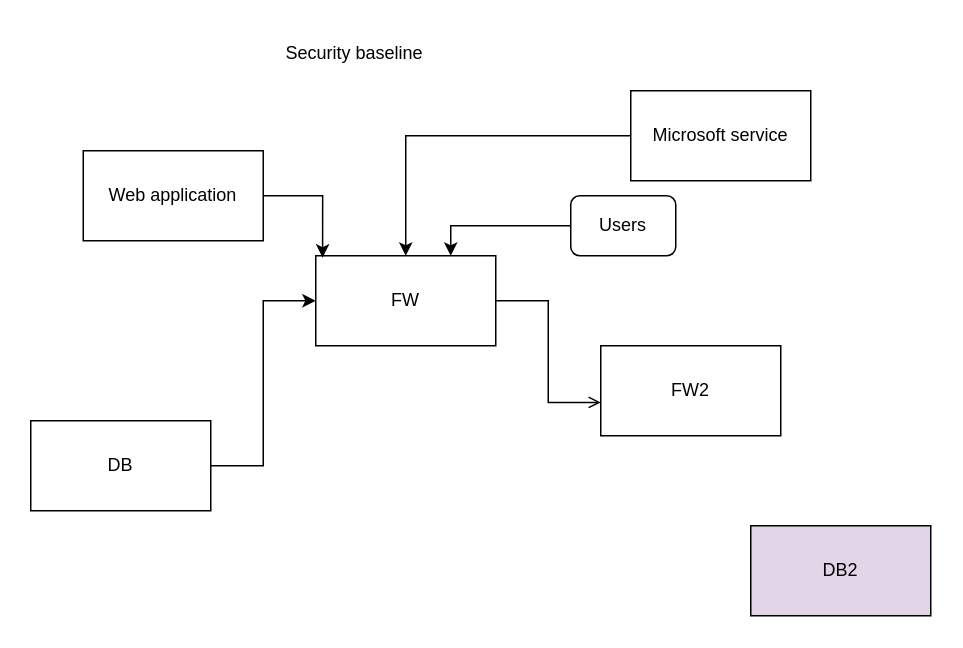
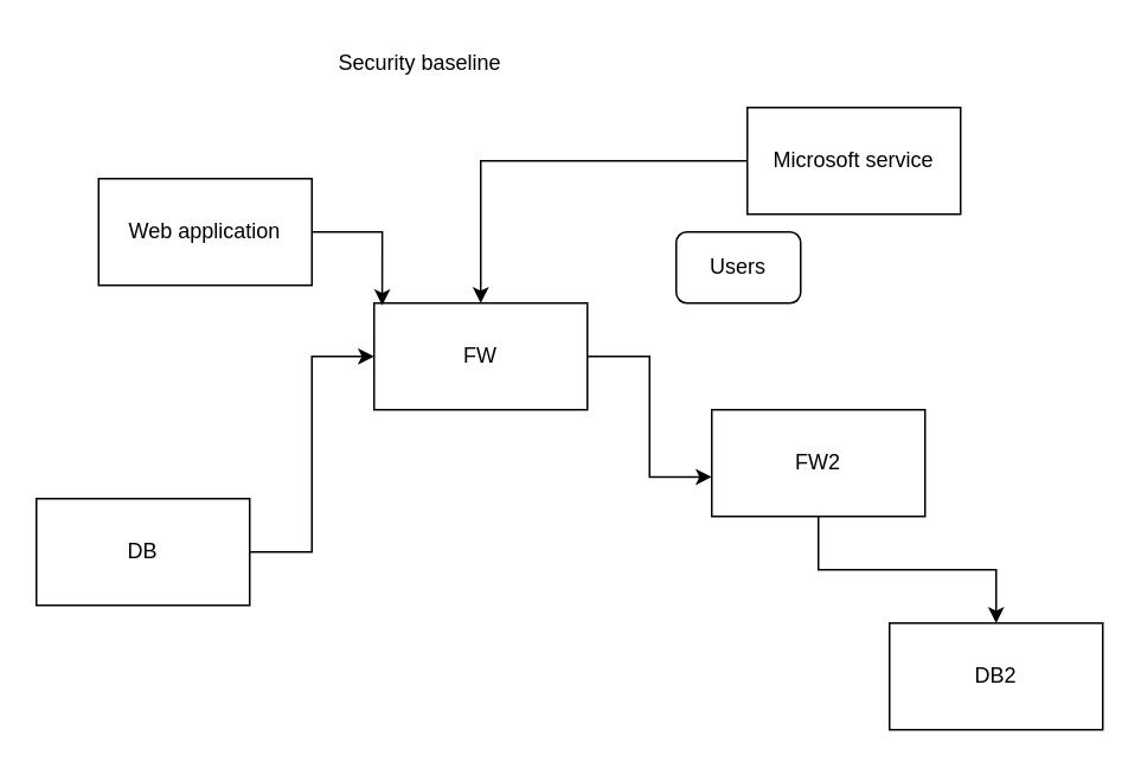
  <mxCell id="0" />
  <mxCell id="1" parent="0" />
- <mxCell id="2" style="edgeStyle=orthogonalEdgeStyle;rounded=0;orthogonalLoop=1;jettySize=auto;html=1;entryX=0;entryY=0.63;entryDx=0;entryDy=0;entryPerimeter=0;endArrow=open;" edge="1" parent="1" source="3" target="9"><mxGeometry relative="1" as="geometry" /></mxCell>
+ <mxCell id="2" style="edgeStyle=orthogonalEdgeStyle;rounded=0;orthogonalLoop=1;jettySize=auto;html=1;entryX=0;entryY=0.63;entryDx=0;entryDy=0;entryPerimeter=0;" edge="1" parent="1" source="3" target="9"><mxGeometry relative="1" as="geometry" /></mxCell>
  <mxCell id="3" value="FW" style="rounded=0;whiteSpace=wrap;html=1;" vertex="1" parent="1"><mxGeometry x="210" y="170" width="120" height="60" as="geometry" /></mxCell>
  <mxCell id="4" style="edgeStyle=orthogonalEdgeStyle;rounded=0;orthogonalLoop=1;jettySize=auto;html=1;entryX=0.038;entryY=0.021;entryDx=0;entryDy=0;entryPerimeter=0;" edge="1" parent="1" source="5" target="3"><mxGeometry relative="1" as="geometry" /></mxCell>
  <mxCell id="5" value="Web application" style="rounded=0;whiteSpace=wrap;html=1;" vertex="1" parent="1"><mxGeometry x="55" y="100" width="120" height="60" as="geometry" /></mxCell>
  <mxCell id="6" style="edgeStyle=orthogonalEdgeStyle;rounded=0;orthogonalLoop=1;jettySize=auto;html=1;entryX=0;entryY=0.5;entryDx=0;entryDy=0;" edge="1" parent="1" source="7" target="3"><mxGeometry relative="1" as="geometry" /></mxCell>
  <mxCell id="7" value="DB" style="rounded=0;whiteSpace=wrap;html=1;" vertex="1" parent="1"><mxGeometry x="20" y="280" width="120" height="60" as="geometry" /></mxCell>
+ <mxCell id="8" style="edgeStyle=orthogonalEdgeStyle;rounded=0;orthogonalLoop=1;jettySize=auto;html=1;entryX=0.5;entryY=0;entryDx=0;entryDy=0;" edge="1" parent="1" source="9" target="10"><mxGeometry relative="1" as="geometry" /></mxCell>
  <mxCell id="9" value="FW2" style="rounded=0;whiteSpace=wrap;html=1;" vertex="1" parent="1"><mxGeometry x="400" y="230" width="120" height="60" as="geometry" /></mxCell>
- <mxCell id="10" value="DB2" style="rounded=0;whiteSpace=wrap;html=1;fillColor=#e1d5e7;" vertex="1" parent="1"><mxGeometry x="500" y="350" width="120" height="60" as="geometry" /></mxCell>
+ <mxCell id="10" value="DB2" style="rounded=0;whiteSpace=wrap;html=1;" vertex="1" parent="1"><mxGeometry x="500" y="350" width="120" height="60" as="geometry" /></mxCell>
  <mxCell id="11" value="Security baseline" style="text;html=1;strokeColor=none;fillColor=none;align=center;verticalAlign=middle;whiteSpace=wrap;rounded=0;" vertex="1" parent="1"><mxGeometry x="188" y="20" width="96" height="30" as="geometry" /></mxCell>
  <mxCell id="12" style="edgeStyle=orthogonalEdgeStyle;rounded=0;orthogonalLoop=1;jettySize=auto;html=1;" edge="1" parent="1" source="13" target="3"><mxGeometry relative="1" as="geometry" /></mxCell>
  <mxCell id="13" value="Microsoft service" style="rounded=0;whiteSpace=wrap;html=1;" vertex="1" parent="1"><mxGeometry x="420" y="60" width="120" height="60" as="geometry" /></mxCell>
- <mxCell id="14" style="edgeStyle=orthogonalEdgeStyle;rounded=0;orthogonalLoop=1;jettySize=auto;html=1;entryX=0.75;entryY=0;entryDx=0;entryDy=0;" edge="1" parent="1" source="15" target="3"><mxGeometry relative="1" as="geometry" /></mxCell>
  <mxCell id="15" value="Users" style="rounded=1;whiteSpace=wrap;html=1;" vertex="1" parent="1"><mxGeometry x="380" y="130" width="70" height="40" as="geometry" /></mxCell>
